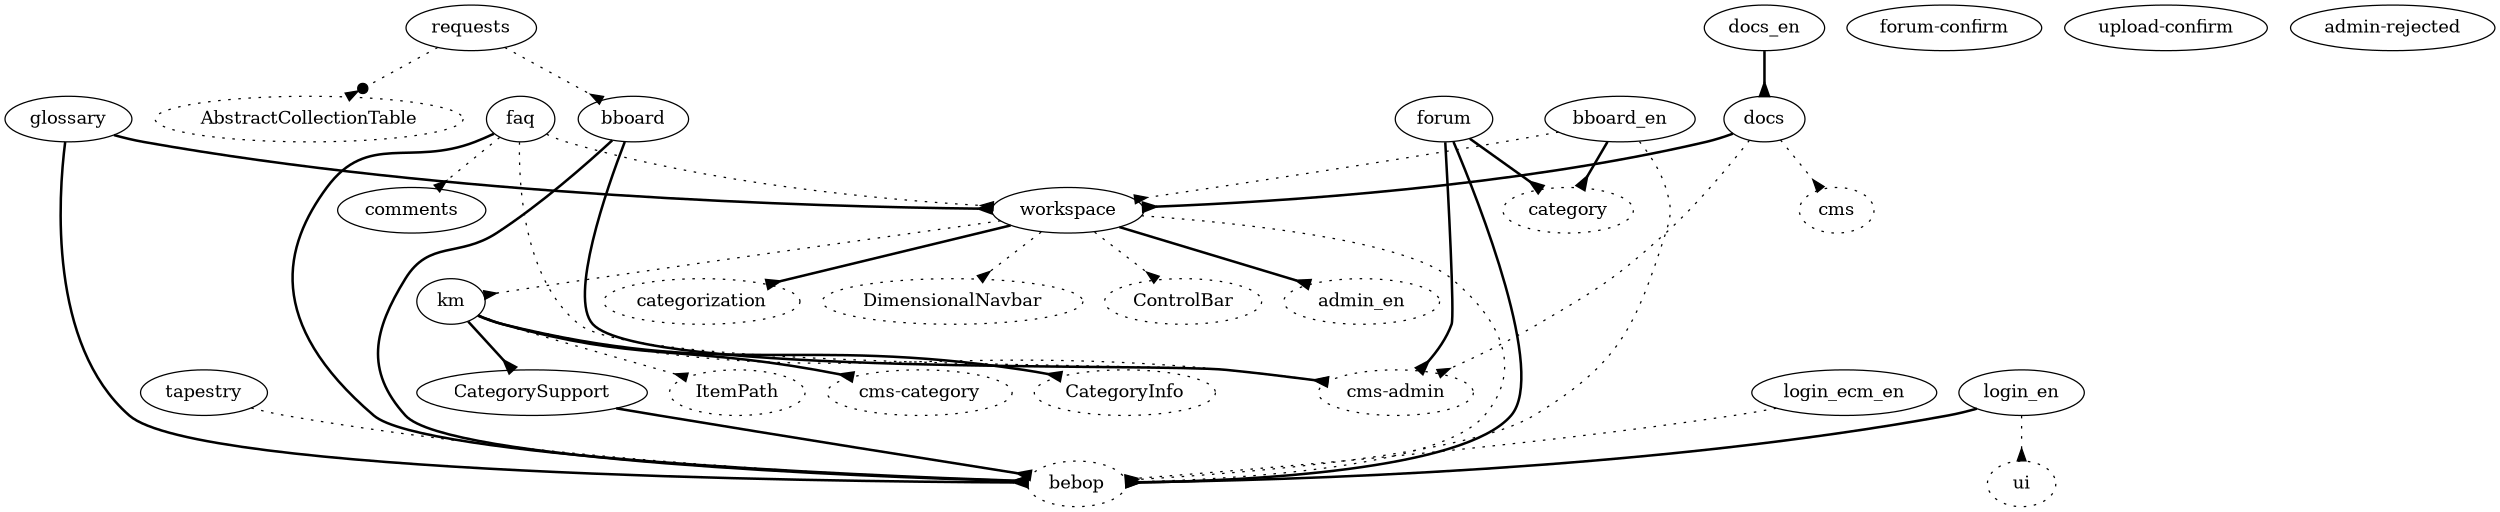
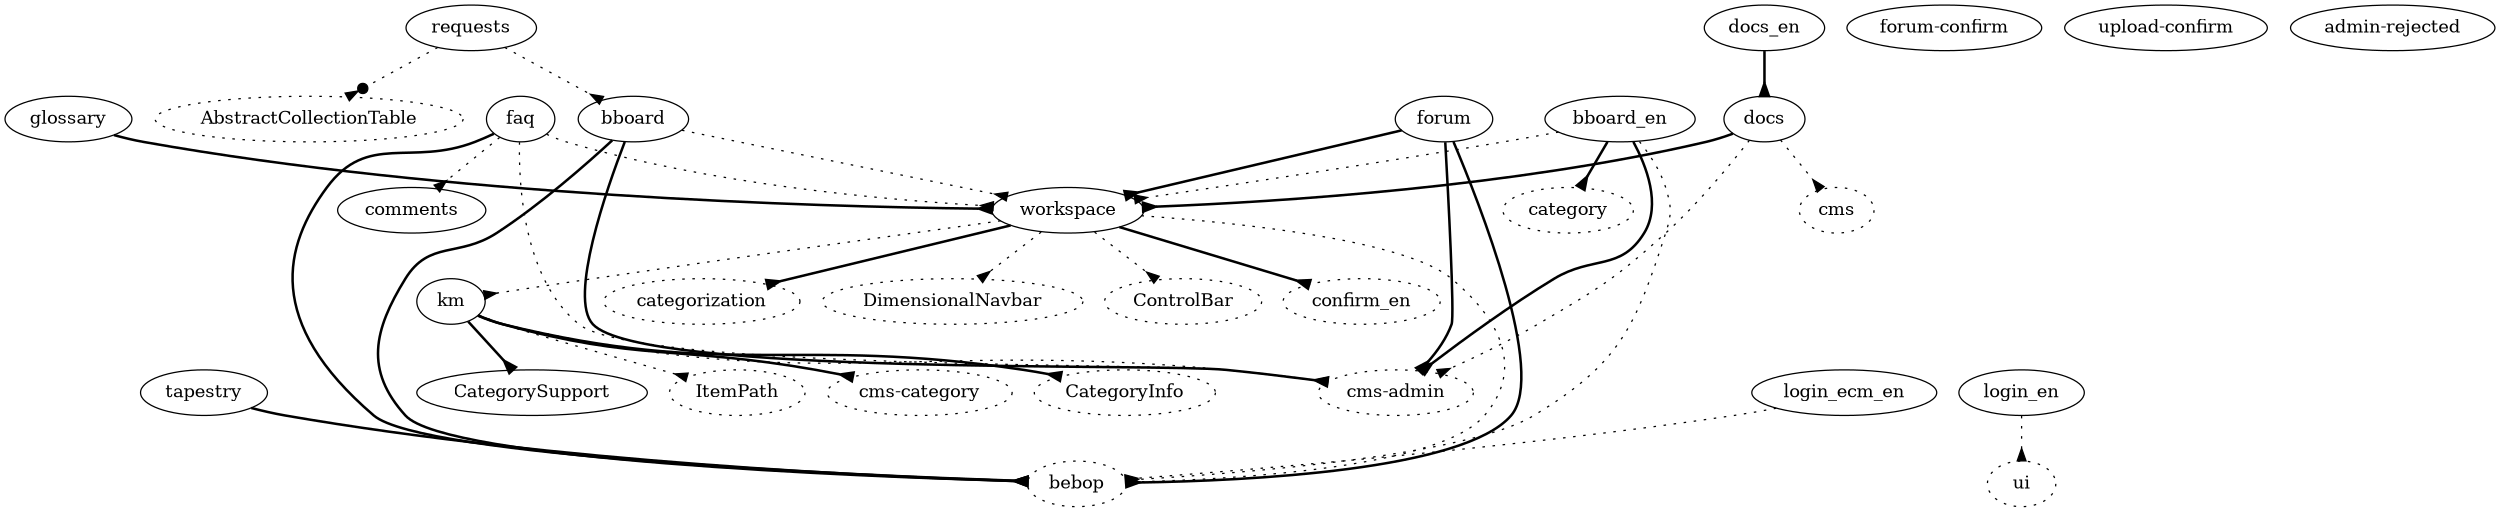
  digraph {
    node [shape=ellipse]
    edge [arrowhead=inv style=bold]
    n1 [label=bboard]
    n2 [label=bebop style=dotted]
    n3 [label="cms-admin" style=dotted]
    n4 [label=workspace]
    n5 [label=km]
-   n6 [label=admin_en style=dotted]
+   n6 [label=confirm_en style=dotted]
    n7 [label=categorization style=dotted]
    n8 [label=DimensionalNavbar style=dotted]
    n9 [label=ControlBar style=dotted]
    n10 [label=CategorySupport]
    n11 [label=ItemPath style=dotted]
    n12 [label="cms-category" style=dotted]
    n13 [label=CategoryInfo style=dotted]
    n14 [label=bboard_en]
    n15 [label=category style=dotted]
    n16 [label=docs]
    n17 [label=cms style=dotted]
    n18 [label=docs_en]
    n19 [label=faq]
    n20 [label=comments]
    n21 [label=forum]
    n22 [label=glossary]
    n23 [label=login_ecm_en]
    n24 [label=login_en]
    n25 [label=ui style=dotted]
    n26 [label=requests]
    n27 [label=AbstractCollectionTable style=dotted]
    n28 [label=tapestry]
    n29 [label="forum-confirm"]
    n30 [label="upload-confirm"]
    n31 [label="admin-rejected"]
    n1 -> n2
    n1 -> n3
+   n1 -> n4 [style=dotted]
    n4 -> n2 [style=dotted]
    n4 -> n5 [style=dotted]
    n4 -> n6
    n4 -> n7
    n4 -> n8 [style=dotted]
    n4 -> n9 [style=dotted]
    n5 -> n3 [style=dotted]
    n5 -> n10
    n5 -> n11 [style=dotted]
    n5 -> n12
    n5 -> n13
-   n10 -> n2
    n14 -> n2 [style=dotted]
+   n14 -> n3
    n14 -> n4 [style=dotted]
    n14 -> n15
    n16 -> n3 [style=dotted]
    n16 -> n4
    n16 -> n17 [style=dotted]
    n18 -> n16
    n19 -> n2
    n19 -> n3 [style=dotted]
    n19 -> n4 [style=dotted]
    n19 -> n20 [style=dotted]
    n21 -> n2
    n21 -> n3
-   n21 -> n15
-   n22 -> n2
+   n21 -> n4
    n22 -> n4
    n23 -> n2 [style=dotted]
-   n24 -> n2
    n24 -> n25 [style=dotted]
    n26 -> n1 [style=dotted]
    n26 -> n27 [arrowhead=invdot style=dotted]
-   n28 -> n2 [style=dotted]
+   n28 -> n2
  }
